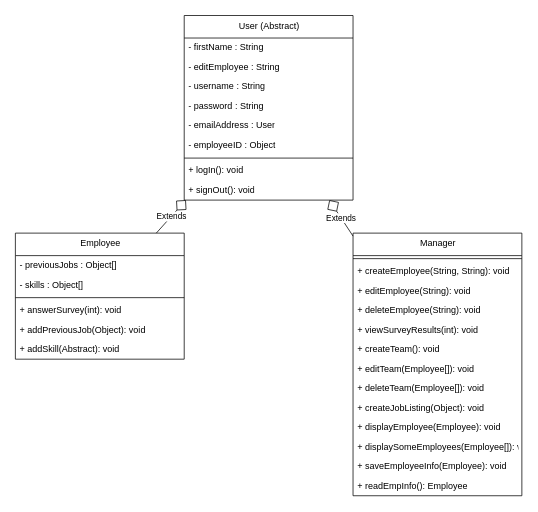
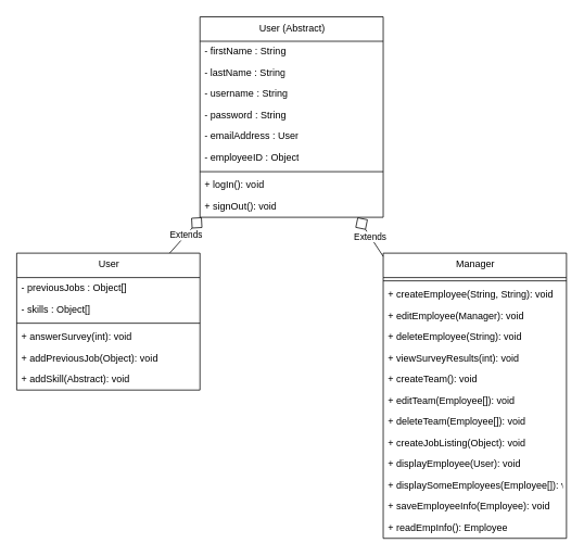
  <mxCell id="0" />
  <mxCell id="1" parent="0" />
- <mxCell id="2" value="Employee" style="swimlane;fontStyle=0;align=center;verticalAlign=top;childLayout=stackLayout;horizontal=1;startSize=30;horizontalStack=0;resizeParent=1;resizeParentMax=0;resizeLast=0;collapsible=0;marginBottom=0;html=1;" parent="1" vertex="1"><mxGeometry x="20" y="310" width="225" height="168" as="geometry" /></mxCell>
+ <mxCell id="2" value="User" style="swimlane;fontStyle=0;align=center;verticalAlign=top;childLayout=stackLayout;horizontal=1;startSize=30;horizontalStack=0;resizeParent=1;resizeParentMax=0;resizeLast=0;collapsible=0;marginBottom=0;html=1;" parent="1" vertex="1"><mxGeometry x="20" y="310" width="225" height="168" as="geometry" /></mxCell>
  <mxCell id="3" value="- previousJobs : Object[]" style="text;html=1;strokeColor=none;fillColor=none;align=left;verticalAlign=middle;spacingLeft=4;spacingRight=4;overflow=hidden;rotatable=0;points=[[0,0.5],[1,0.5]];portConstraint=eastwest;" parent="2" vertex="1"><mxGeometry y="30" width="225" height="26" as="geometry" /></mxCell>
  <mxCell id="4" value="- skills : Object[]" style="text;html=1;strokeColor=none;fillColor=none;align=left;verticalAlign=middle;spacingLeft=4;spacingRight=4;overflow=hidden;rotatable=0;points=[[0,0.5],[1,0.5]];portConstraint=eastwest;" parent="2" vertex="1"><mxGeometry y="56" width="225" height="26" as="geometry" /></mxCell>
  <mxCell id="5" style="line;strokeWidth=1;fillColor=none;align=left;verticalAlign=middle;spacingTop=-1;spacingLeft=3;spacingRight=3;rotatable=0;labelPosition=right;points=[];portConstraint=eastwest;" parent="2" vertex="1"><mxGeometry y="82" width="225" height="8" as="geometry" /></mxCell>
  <mxCell id="6" value="+ answerSurvey(int): void" style="text;html=1;strokeColor=none;fillColor=none;align=left;verticalAlign=middle;spacingLeft=4;spacingRight=4;overflow=hidden;rotatable=0;points=[[0,0.5],[1,0.5]];portConstraint=eastwest;" parent="2" vertex="1"><mxGeometry y="90" width="225" height="26" as="geometry" /></mxCell>
  <mxCell id="7" value="+ addPreviousJob(Object): void" style="text;html=1;strokeColor=none;fillColor=none;align=left;verticalAlign=middle;spacingLeft=4;spacingRight=4;overflow=hidden;rotatable=0;points=[[0,0.5],[1,0.5]];portConstraint=eastwest;" parent="2" vertex="1"><mxGeometry y="116" width="225" height="26" as="geometry" /></mxCell>
  <mxCell id="8" value="+ addSkill(Abstract): void" style="text;html=1;strokeColor=none;fillColor=none;align=left;verticalAlign=middle;spacingLeft=4;spacingRight=4;overflow=hidden;rotatable=0;points=[[0,0.5],[1,0.5]];portConstraint=eastwest;" parent="2" vertex="1"><mxGeometry y="142" width="225" height="26" as="geometry" /></mxCell>
  <mxCell id="9" value="Manager" style="swimlane;fontStyle=0;align=center;verticalAlign=top;childLayout=stackLayout;horizontal=1;startSize=30;horizontalStack=0;resizeParent=1;resizeParentMax=0;resizeLast=0;collapsible=0;marginBottom=0;html=1;" parent="1" vertex="1"><mxGeometry x="470" y="310" width="225" height="350" as="geometry" /></mxCell>
  <mxCell id="10" style="line;strokeWidth=1;fillColor=none;align=left;verticalAlign=middle;spacingTop=-1;spacingLeft=3;spacingRight=3;rotatable=0;labelPosition=right;points=[];portConstraint=eastwest;" parent="9" vertex="1"><mxGeometry y="30" width="225" height="8" as="geometry" /></mxCell>
  <mxCell id="11" value="+ createEmployee(String, String): void" style="text;html=1;strokeColor=none;fillColor=none;align=left;verticalAlign=middle;spacingLeft=4;spacingRight=4;overflow=hidden;rotatable=0;points=[[0,0.5],[1,0.5]];portConstraint=eastwest;" parent="9" vertex="1"><mxGeometry y="38" width="225" height="26" as="geometry" /></mxCell>
- <mxCell id="12" value="+ editEmployee(String): void" style="text;html=1;strokeColor=none;fillColor=none;align=left;verticalAlign=middle;spacingLeft=4;spacingRight=4;overflow=hidden;rotatable=0;points=[[0,0.5],[1,0.5]];portConstraint=eastwest;" parent="9" vertex="1"><mxGeometry y="64" width="225" height="26" as="geometry" /></mxCell>
+ <mxCell id="12" value="+ editEmployee(Manager): void" style="text;html=1;strokeColor=none;fillColor=none;align=left;verticalAlign=middle;spacingLeft=4;spacingRight=4;overflow=hidden;rotatable=0;points=[[0,0.5],[1,0.5]];portConstraint=eastwest;" parent="9" vertex="1"><mxGeometry y="64" width="225" height="26" as="geometry" /></mxCell>
  <mxCell id="13" value="+ deleteEmployee(String): void" style="text;html=1;strokeColor=none;fillColor=none;align=left;verticalAlign=middle;spacingLeft=4;spacingRight=4;overflow=hidden;rotatable=0;points=[[0,0.5],[1,0.5]];portConstraint=eastwest;" parent="9" vertex="1"><mxGeometry y="90" width="225" height="26" as="geometry" /></mxCell>
  <mxCell id="14" value="+ viewSurveyResults(int): void" style="text;html=1;strokeColor=none;fillColor=none;align=left;verticalAlign=middle;spacingLeft=4;spacingRight=4;overflow=hidden;rotatable=0;points=[[0,0.5],[1,0.5]];portConstraint=eastwest;" parent="9" vertex="1"><mxGeometry y="116" width="225" height="26" as="geometry" /></mxCell>
  <mxCell id="15" value="+ createTeam(): void" style="text;html=1;strokeColor=none;fillColor=none;align=left;verticalAlign=middle;spacingLeft=4;spacingRight=4;overflow=hidden;rotatable=0;points=[[0,0.5],[1,0.5]];portConstraint=eastwest;" parent="9" vertex="1"><mxGeometry y="142" width="225" height="26" as="geometry" /></mxCell>
  <mxCell id="16" value="+ editTeam(Employee[]): void" style="text;html=1;strokeColor=none;fillColor=none;align=left;verticalAlign=middle;spacingLeft=4;spacingRight=4;overflow=hidden;rotatable=0;points=[[0,0.5],[1,0.5]];portConstraint=eastwest;" parent="9" vertex="1"><mxGeometry y="168" width="225" height="26" as="geometry" /></mxCell>
  <mxCell id="17" value="+ deleteTeam(Employee[]): void" style="text;html=1;strokeColor=none;fillColor=none;align=left;verticalAlign=middle;spacingLeft=4;spacingRight=4;overflow=hidden;rotatable=0;points=[[0,0.5],[1,0.5]];portConstraint=eastwest;" parent="9" vertex="1"><mxGeometry y="194" width="225" height="26" as="geometry" /></mxCell>
  <mxCell id="18" value="+ createJobListing(Object): void" style="text;html=1;strokeColor=none;fillColor=none;align=left;verticalAlign=middle;spacingLeft=4;spacingRight=4;overflow=hidden;rotatable=0;points=[[0,0.5],[1,0.5]];portConstraint=eastwest;" parent="9" vertex="1"><mxGeometry y="220" width="225" height="26" as="geometry" /></mxCell>
- <mxCell id="19" value="+ displayEmployee(Employee): void" style="text;html=1;strokeColor=none;fillColor=none;align=left;verticalAlign=middle;spacingLeft=4;spacingRight=4;overflow=hidden;rotatable=0;points=[[0,0.5],[1,0.5]];portConstraint=eastwest;" parent="9" vertex="1"><mxGeometry y="246" width="225" height="26" as="geometry" /></mxCell>
+ <mxCell id="19" value="+ displayEmployee(User): void" style="text;html=1;strokeColor=none;fillColor=none;align=left;verticalAlign=middle;spacingLeft=4;spacingRight=4;overflow=hidden;rotatable=0;points=[[0,0.5],[1,0.5]];portConstraint=eastwest;" parent="9" vertex="1"><mxGeometry y="246" width="225" height="26" as="geometry" /></mxCell>
  <mxCell id="20" value="+ displaySomeEmployees(Employee[]): void" style="text;html=1;strokeColor=none;fillColor=none;align=left;verticalAlign=middle;spacingLeft=4;spacingRight=4;overflow=hidden;rotatable=0;points=[[0,0.5],[1,0.5]];portConstraint=eastwest;" parent="9" vertex="1"><mxGeometry y="272" width="225" height="26" as="geometry" /></mxCell>
  <mxCell id="21" value="+ saveEmployeeInfo(Employee): void" style="text;html=1;strokeColor=none;fillColor=none;align=left;verticalAlign=middle;spacingLeft=4;spacingRight=4;overflow=hidden;rotatable=0;points=[[0,0.5],[1,0.5]];portConstraint=eastwest;" parent="9" vertex="1"><mxGeometry y="298" width="225" height="26" as="geometry" /></mxCell>
  <mxCell id="22" value="+ readEmpInfo(): Employee" style="text;html=1;strokeColor=none;fillColor=none;align=left;verticalAlign=middle;spacingLeft=4;spacingRight=4;overflow=hidden;rotatable=0;points=[[0,0.5],[1,0.5]];portConstraint=eastwest;" parent="9" vertex="1"><mxGeometry y="324" width="225" height="26" as="geometry" /></mxCell>
  <mxCell id="23" value="User (Abstract)" style="swimlane;fontStyle=0;align=center;verticalAlign=top;childLayout=stackLayout;horizontal=1;startSize=30;horizontalStack=0;resizeParent=1;resizeParentMax=0;resizeLast=0;collapsible=0;marginBottom=0;html=1;" parent="1" vertex="1"><mxGeometry x="245" y="20" width="225" height="246" as="geometry" /></mxCell>
  <mxCell id="24" value="- firstName : String" style="text;html=1;strokeColor=none;fillColor=none;align=left;verticalAlign=middle;spacingLeft=4;spacingRight=4;overflow=hidden;rotatable=0;points=[[0,0.5],[1,0.5]];portConstraint=eastwest;" parent="23" vertex="1"><mxGeometry y="30" width="225" height="26" as="geometry" /></mxCell>
- <mxCell id="25" value="- editEmployee : String" style="text;html=1;strokeColor=none;fillColor=none;align=left;verticalAlign=middle;spacingLeft=4;spacingRight=4;overflow=hidden;rotatable=0;points=[[0,0.5],[1,0.5]];portConstraint=eastwest;" parent="23" vertex="1"><mxGeometry y="56" width="225" height="26" as="geometry" /></mxCell>
+ <mxCell id="25" value="- lastName : String" style="text;html=1;strokeColor=none;fillColor=none;align=left;verticalAlign=middle;spacingLeft=4;spacingRight=4;overflow=hidden;rotatable=0;points=[[0,0.5],[1,0.5]];portConstraint=eastwest;" parent="23" vertex="1"><mxGeometry y="56" width="225" height="26" as="geometry" /></mxCell>
  <mxCell id="26" value="- username : String" style="text;html=1;strokeColor=none;fillColor=none;align=left;verticalAlign=middle;spacingLeft=4;spacingRight=4;overflow=hidden;rotatable=0;points=[[0,0.5],[1,0.5]];portConstraint=eastwest;" parent="23" vertex="1"><mxGeometry y="82" width="225" height="26" as="geometry" /></mxCell>
  <mxCell id="27" value="- password : String" style="text;html=1;strokeColor=none;fillColor=none;align=left;verticalAlign=middle;spacingLeft=4;spacingRight=4;overflow=hidden;rotatable=0;points=[[0,0.5],[1,0.5]];portConstraint=eastwest;" parent="23" vertex="1"><mxGeometry y="108" width="225" height="26" as="geometry" /></mxCell>
  <mxCell id="28" value="- emailAddress : User" style="text;html=1;strokeColor=none;fillColor=none;align=left;verticalAlign=middle;spacingLeft=4;spacingRight=4;overflow=hidden;rotatable=0;points=[[0,0.5],[1,0.5]];portConstraint=eastwest;" parent="23" vertex="1"><mxGeometry y="134" width="225" height="26" as="geometry" /></mxCell>
  <mxCell id="29" value="- employeeID : Object" style="text;html=1;strokeColor=none;fillColor=none;align=left;verticalAlign=middle;spacingLeft=4;spacingRight=4;overflow=hidden;rotatable=0;points=[[0,0.5],[1,0.5]];portConstraint=eastwest;" parent="23" vertex="1"><mxGeometry y="160" width="225" height="26" as="geometry" /></mxCell>
  <mxCell id="30" style="line;strokeWidth=1;fillColor=none;align=left;verticalAlign=middle;spacingTop=-1;spacingLeft=3;spacingRight=3;rotatable=0;labelPosition=right;points=[];portConstraint=eastwest;" parent="23" vertex="1"><mxGeometry y="186" width="225" height="8" as="geometry" /></mxCell>
  <mxCell id="31" value="+ logIn(): void" style="text;html=1;strokeColor=none;fillColor=none;align=left;verticalAlign=middle;spacingLeft=4;spacingRight=4;overflow=hidden;rotatable=0;points=[[0,0.5],[1,0.5]];portConstraint=eastwest;" parent="23" vertex="1"><mxGeometry y="194" width="225" height="26" as="geometry" /></mxCell>
  <mxCell id="32" value="+ signOut(): void" style="text;html=1;strokeColor=none;fillColor=none;align=left;verticalAlign=middle;spacingLeft=4;spacingRight=4;overflow=hidden;rotatable=0;points=[[0,0.5],[1,0.5]];portConstraint=eastwest;" parent="23" vertex="1"><mxGeometry y="220" width="225" height="26" as="geometry" /></mxCell>
  <mxCell id="33" value="Extends" style="endArrow=diamond;endSize=16;endFill=0;html=1;" parent="1" source="2" target="23" edge="1"><mxGeometry width="160" relative="1" as="geometry" /></mxCell>
  <mxCell id="34" value="Extends" style="endArrow=diamond;endSize=16;endFill=0;html=1;" parent="1" source="9" target="23" edge="1"><mxGeometry width="160" relative="1" as="geometry" /></mxCell>
